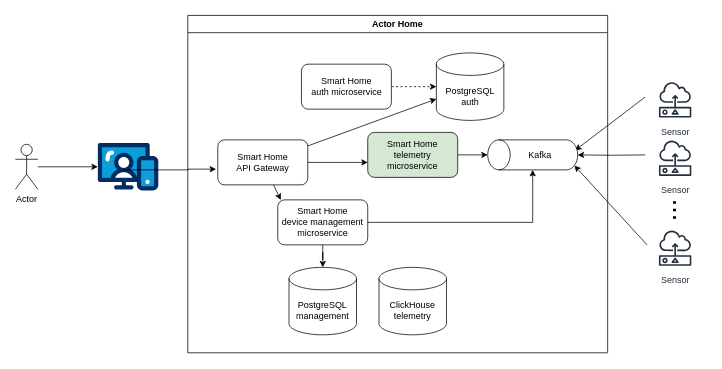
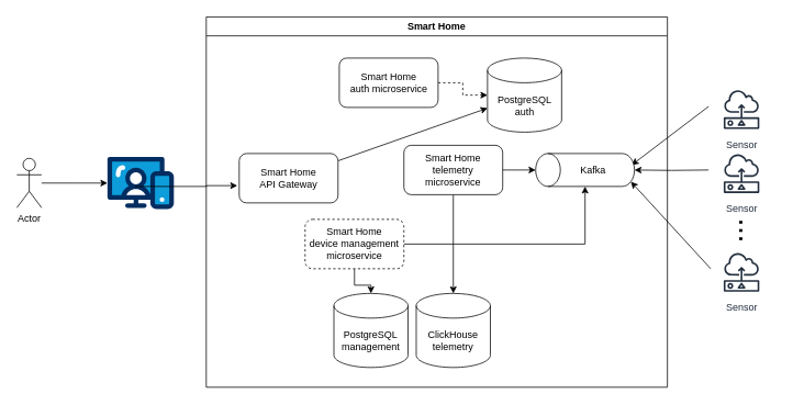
  <mxCell id="0" />
  <mxCell id="1" parent="0" />
  <mxCell id="2" style="edgeStyle=orthogonalEdgeStyle;rounded=0;orthogonalLoop=1;jettySize=auto;html=1;" parent="1" source="3" target="4" edge="1"><mxGeometry relative="1" as="geometry" /></mxCell>
  <mxCell id="3" value="Actor" style="shape=umlActor;verticalLabelPosition=bottom;verticalAlign=top;html=1;outlineConnect=0;" parent="1" vertex="1"><mxGeometry x="20" y="191.85" width="30" height="60" as="geometry" /></mxCell>
  <mxCell id="4" value="" style="verticalLabelPosition=bottom;aspect=fixed;html=1;shape=mxgraph.salesforce.web;" parent="1" vertex="1"><mxGeometry x="130" y="190" width="80.63" height="63.7" as="geometry" /></mxCell>
- <mxCell id="5" value="Actor Home" style="swimlane;" parent="1" vertex="1"><mxGeometry x="250" y="20" width="560" height="450" as="geometry" /></mxCell>
+ <mxCell id="5" value="Smart Home" style="swimlane;" parent="1" vertex="1"><mxGeometry x="250" y="20" width="560" height="450" as="geometry" /></mxCell>
  <mxCell id="6" value="Cli&lt;span style=&quot;background-color: initial;&quot;&gt;ckHouse&lt;/span&gt;&lt;div&gt;telemetry&lt;/div&gt;" style="shape=cylinder3;whiteSpace=wrap;html=1;boundedLbl=1;backgroundOutline=1;size=15;strokeColor=default;align=center;verticalAlign=middle;fontFamily=Helvetica;fontSize=12;fontColor=default;fillColor=default;" parent="5" vertex="1"><mxGeometry x="255.0" y="336" width="90" height="90" as="geometry" /></mxCell>
- <mxCell id="7" value="PostgreSQL&lt;br&gt;management" style="shape=cylinder3;whiteSpace=wrap;html=1;boundedLbl=1;backgroundOutline=1;size=15;strokeColor=default;align=center;verticalAlign=middle;fontFamily=Helvetica;fontSize=12;fontColor=default;fillColor=default;" parent="5" vertex="1"><mxGeometry x="135" y="336" width="90" height="90" as="geometry" /></mxCell>
+ <mxCell id="7" value="PostgreSQL&lt;br&gt;management" style="shape=cylinder3;whiteSpace=wrap;html=1;boundedLbl=1;backgroundOutline=1;size=15;strokeColor=default;align=center;verticalAlign=middle;fontFamily=Helvetica;fontSize=12;fontColor=default;fillColor=default;" parent="5" vertex="1"><mxGeometry x="155" y="336" width="90" height="90" as="geometry" /></mxCell>
  <mxCell id="8" style="edgeStyle=orthogonalEdgeStyle;rounded=0;orthogonalLoop=1;jettySize=auto;html=1;" parent="5" source="9" target="7" edge="1"><mxGeometry relative="1" as="geometry" /></mxCell>
- <mxCell id="9" value="Smart Home&lt;br&gt;device management microservice" style="rounded=1;whiteSpace=wrap;html=1;" parent="5" vertex="1"><mxGeometry x="120" y="246" width="120" height="60" as="geometry" /></mxCell>
+ <mxCell id="9" value="Smart Home&lt;br&gt;device management microservice" style="rounded=1;whiteSpace=wrap;html=1;dashed=1;" parent="5" vertex="1"><mxGeometry x="120" y="246" width="120" height="60" as="geometry" /></mxCell>
  <mxCell id="10" style="rounded=0;orthogonalLoop=1;jettySize=auto;html=1;entryX=0.65;entryY=0.971;entryDx=0;entryDy=0;entryPerimeter=0;" parent="5" target="16" edge="1"><mxGeometry relative="1" as="geometry"><mxPoint x="610" y="108.838" as="sourcePoint" /></mxGeometry></mxCell>
  <mxCell id="11" style="edgeStyle=orthogonalEdgeStyle;rounded=0;orthogonalLoop=1;jettySize=auto;html=1;" parent="5" target="16" edge="1"><mxGeometry relative="1" as="geometry"><mxPoint x="610" y="186.0" as="sourcePoint" /></mxGeometry></mxCell>
  <mxCell id="12" style="rounded=0;orthogonalLoop=1;jettySize=auto;html=1;entryX=0.145;entryY=1;entryDx=0;entryDy=-4.35;entryPerimeter=0;" parent="5" target="16" edge="1"><mxGeometry relative="1" as="geometry"><mxPoint x="612.529" y="306.0" as="sourcePoint" /></mxGeometry></mxCell>
- <mxCell id="14" value="Smart Home&lt;br&gt;telemetry microservice" style="rounded=1;whiteSpace=wrap;html=1;fillColor=#d5e8d4;" parent="5" vertex="1"><mxGeometry x="240" y="156.0" width="120" height="60" as="geometry" /></mxCell>
+ <mxCell id="13" style="edgeStyle=orthogonalEdgeStyle;rounded=0;orthogonalLoop=1;jettySize=auto;html=1;" parent="5" source="14" target="6" edge="1"><mxGeometry relative="1" as="geometry"><mxPoint x="300" y="306" as="targetPoint" /></mxGeometry></mxCell>
+ <mxCell id="14" value="Smart Home&lt;br&gt;telemetry microservice" style="rounded=1;whiteSpace=wrap;html=1;" parent="5" vertex="1"><mxGeometry x="240" y="156.0" width="120" height="60" as="geometry" /></mxCell>
  <mxCell id="15" value="" style="group" parent="5" vertex="1" connectable="0"><mxGeometry x="400" y="166.0" width="120" height="40" as="geometry" /></mxCell>
  <mxCell id="16" value="" style="shape=cylinder3;whiteSpace=wrap;html=1;boundedLbl=1;backgroundOutline=1;size=15;strokeColor=default;align=center;verticalAlign=middle;fontFamily=Helvetica;fontSize=12;fontColor=default;fillColor=default;rotation=-90;" parent="15" vertex="1"><mxGeometry x="40" y="-40" width="40" height="120" as="geometry" /></mxCell>
  <mxCell id="17" value="Kafka" style="text;html=1;align=center;verticalAlign=middle;whiteSpace=wrap;rounded=0;" parent="15" vertex="1"><mxGeometry x="40" y="5" width="60" height="30" as="geometry" /></mxCell>
  <mxCell id="18" style="edgeStyle=orthogonalEdgeStyle;rounded=0;orthogonalLoop=1;jettySize=auto;html=1;startArrow=classic;startFill=1;endArrow=none;endFill=0;" parent="5" source="16" target="14" edge="1"><mxGeometry relative="1" as="geometry"><mxPoint x="380" y="186.0" as="targetPoint" /></mxGeometry></mxCell>
- <mxCell id="19" style="rounded=0;orthogonalLoop=1;jettySize=auto;html=1;entryX=0.033;entryY=0.002;entryDx=0;entryDy=0;entryPerimeter=0;" parent="5" source="21" target="9" edge="1"><mxGeometry relative="1" as="geometry" /></mxCell>
  <mxCell id="20" style="rounded=0;orthogonalLoop=1;jettySize=auto;html=1;" edge="1" parent="5" source="21" target="26"><mxGeometry relative="1" as="geometry" /></mxCell>
  <mxCell id="21" value="Smart Home&lt;br&gt;API Gateway" style="rounded=1;whiteSpace=wrap;html=1;" parent="5" vertex="1"><mxGeometry x="40" y="166.0" width="120" height="60" as="geometry" /></mxCell>
- <mxCell id="22" style="edgeStyle=orthogonalEdgeStyle;rounded=0;orthogonalLoop=1;jettySize=auto;html=1;entryX=0;entryY=0.667;entryDx=0;entryDy=0;entryPerimeter=0;" parent="5" source="21" target="14" edge="1"><mxGeometry relative="1" as="geometry" /></mxCell>
  <mxCell id="23" style="edgeStyle=orthogonalEdgeStyle;rounded=0;orthogonalLoop=1;jettySize=auto;html=1;entryX=0;entryY=0.5;entryDx=0;entryDy=0;entryPerimeter=0;" parent="5" source="9" target="16" edge="1"><mxGeometry relative="1" as="geometry" /></mxCell>
  <mxCell id="24" style="edgeStyle=orthogonalEdgeStyle;rounded=0;orthogonalLoop=1;jettySize=auto;html=1;dashed=1;" edge="1" parent="5" source="25" target="26"><mxGeometry relative="1" as="geometry" /></mxCell>
- <mxCell id="25" value="Smart Home&lt;br&gt;auth microservice" style="rounded=1;whiteSpace=wrap;html=1;" vertex="1" parent="5"><mxGeometry x="151.53" y="65" width="120" height="60" as="geometry" /></mxCell>
- <mxCell id="26" value="PostgreSQL&lt;br&gt;auth" style="shape=cylinder3;whiteSpace=wrap;html=1;boundedLbl=1;backgroundOutline=1;size=15;strokeColor=default;align=center;verticalAlign=middle;fontFamily=Helvetica;fontSize=12;fontColor=default;fillColor=default;" vertex="1" parent="5"><mxGeometry x="331.53" y="50" width="90" height="90" as="geometry" /></mxCell>
+ <mxCell id="25" value="Smart Home&lt;br&gt;auth microservice" style="rounded=1;whiteSpace=wrap;html=1;" vertex="1" parent="5"><mxGeometry x="161.53" y="50" width="120" height="60" as="geometry" /></mxCell>
+ <mxCell id="26" value="PostgreSQL&lt;br&gt;auth" style="shape=cylinder3;whiteSpace=wrap;html=1;boundedLbl=1;backgroundOutline=1;size=15;strokeColor=default;align=center;verticalAlign=middle;fontFamily=Helvetica;fontSize=12;fontColor=default;fillColor=default;" vertex="1" parent="5"><mxGeometry x="341.53" y="50" width="90" height="90" as="geometry" /></mxCell>
  <mxCell id="27" style="edgeStyle=orthogonalEdgeStyle;rounded=0;orthogonalLoop=1;jettySize=auto;html=1;entryX=-0.019;entryY=0.65;entryDx=0;entryDy=0;entryPerimeter=0;exitX=0.409;exitY=0.566;exitDx=0;exitDy=0;exitPerimeter=0;" parent="1" source="4" target="21" edge="1"><mxGeometry relative="1" as="geometry"><mxPoint x="288.47" y="386" as="targetPoint" /><mxPoint x="219.1" y="385.9" as="sourcePoint" /></mxGeometry></mxCell>
  <mxCell id="28" value="Sensor" style="sketch=0;outlineConnect=0;fontColor=#232F3E;gradientColor=none;strokeColor=#232F3E;fillColor=#ffffff;dashed=0;verticalLabelPosition=bottom;verticalAlign=top;align=center;html=1;fontSize=12;fontStyle=0;aspect=fixed;shape=mxgraph.aws4.resourceIcon;resIcon=mxgraph.aws4.sensor;fontFamily=Helvetica;" parent="1" vertex="1"><mxGeometry x="870" y="102.16" width="60" height="60" as="geometry" /></mxCell>
  <mxCell id="29" value="Sensor" style="sketch=0;outlineConnect=0;fontColor=#232F3E;gradientColor=none;strokeColor=#232F3E;fillColor=#ffffff;dashed=0;verticalLabelPosition=bottom;verticalAlign=top;align=center;html=1;fontSize=12;fontStyle=0;aspect=fixed;shape=mxgraph.aws4.resourceIcon;resIcon=mxgraph.aws4.sensor;fontFamily=Helvetica;" parent="1" vertex="1"><mxGeometry x="870" y="300" width="60" height="60" as="geometry" /></mxCell>
  <mxCell id="30" value="..." style="text;html=1;align=center;verticalAlign=middle;whiteSpace=wrap;rounded=0;rotation=90;fontSize=36;" parent="1" vertex="1"><mxGeometry x="881" y="265.16" width="60" height="30" as="geometry" /></mxCell>
  <mxCell id="31" value="Sensor" style="sketch=0;outlineConnect=0;fontColor=#232F3E;gradientColor=none;strokeColor=#232F3E;fillColor=#ffffff;dashed=0;verticalLabelPosition=bottom;verticalAlign=top;align=center;html=1;fontSize=12;fontStyle=0;aspect=fixed;shape=mxgraph.aws4.resourceIcon;resIcon=mxgraph.aws4.sensor;fontFamily=Helvetica;" parent="1" vertex="1"><mxGeometry x="870" y="180" width="60" height="60" as="geometry" /></mxCell>
